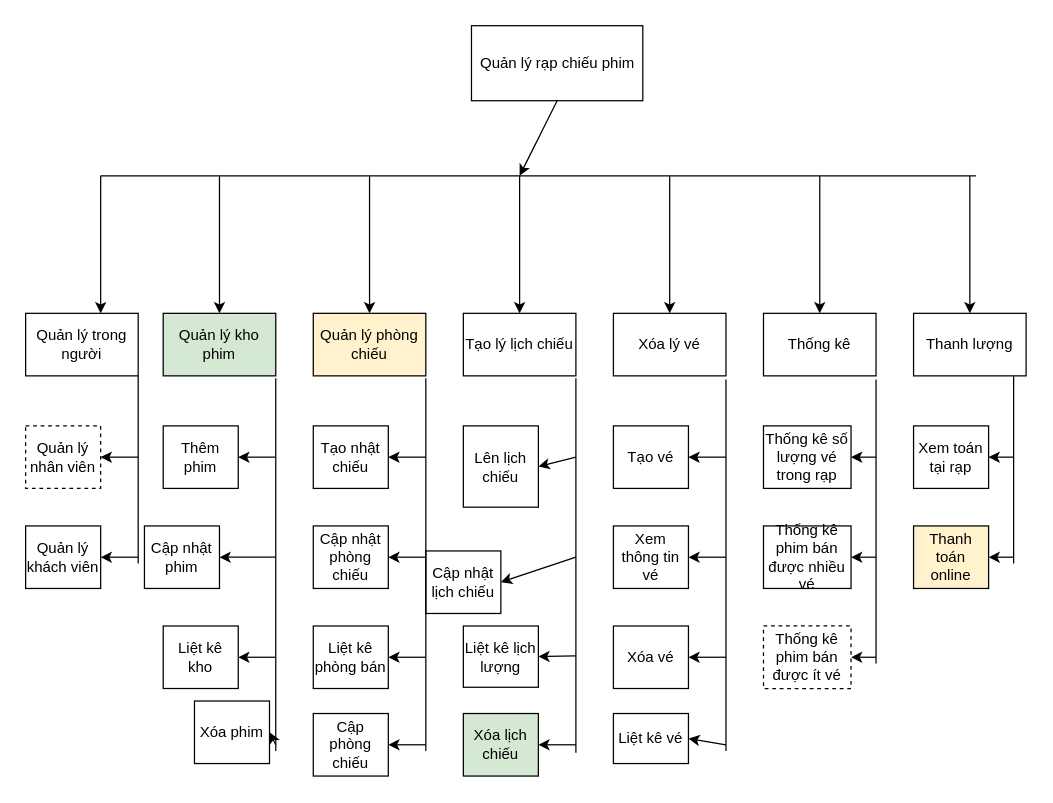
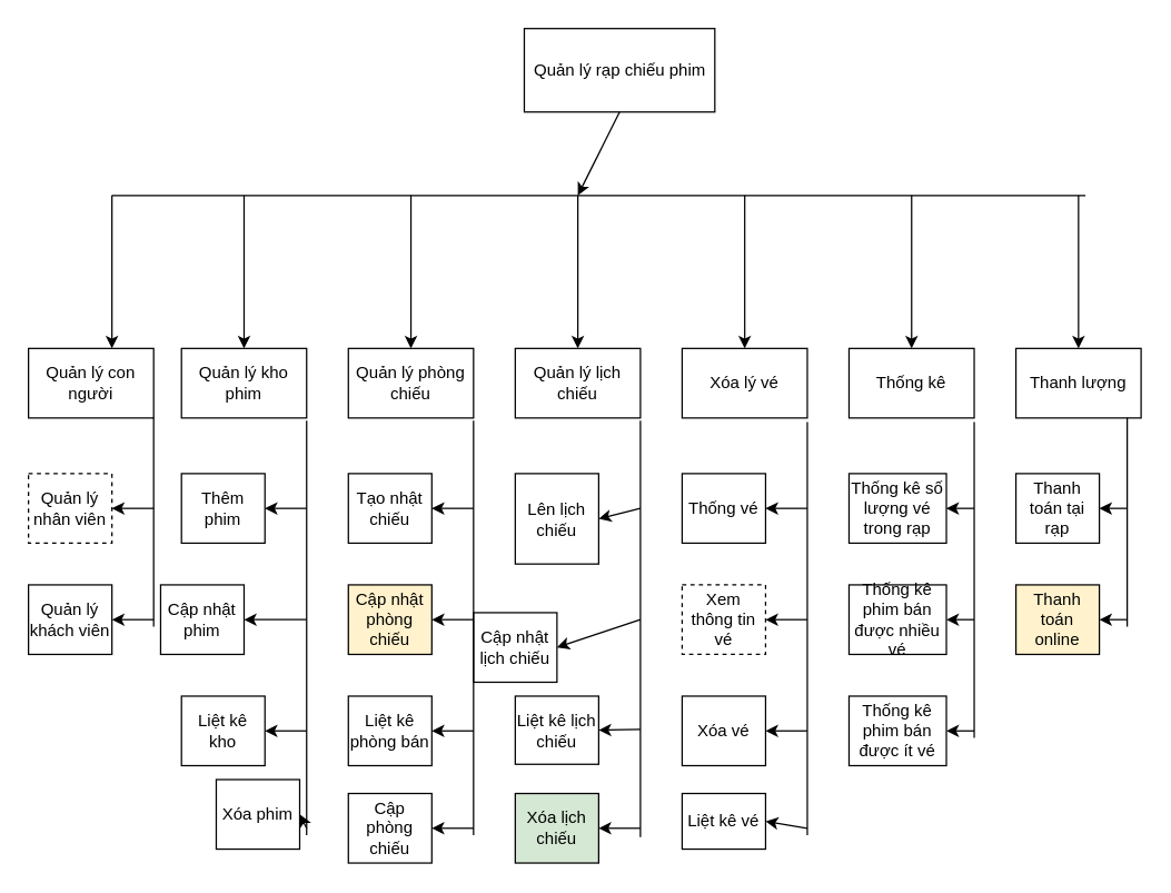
  <mxCell id="0" />
  <mxCell id="1" parent="0" />
  <mxCell id="2" value="Quản lý rạp chiếu phim" style="rounded=0;whiteSpace=wrap;html=1;" parent="1" vertex="1"><mxGeometry x="376.5" y="20" width="137" height="60" as="geometry" /></mxCell>
  <mxCell id="3" value="" style="endArrow=none;html=1;" parent="1" edge="1"><mxGeometry width="50" height="50" relative="1" as="geometry"><mxPoint x="80" y="140" as="sourcePoint" /><mxPoint x="780" y="140" as="targetPoint" /></mxGeometry></mxCell>
  <mxCell id="4" value="" style="endArrow=classic;html=1;exitX=0.5;exitY=1;exitDx=0;exitDy=0;" parent="1" source="2" edge="1"><mxGeometry width="50" height="50" relative="1" as="geometry"><mxPoint x="140" y="210" as="sourcePoint" /><mxPoint x="415" y="140" as="targetPoint" /></mxGeometry></mxCell>
- <mxCell id="5" value="Quản lý trong người" style="rounded=0;whiteSpace=wrap;html=1;" parent="1" vertex="1"><mxGeometry y="250" width="90" height="50" as="geometry" x="20" /></mxCell>
- <mxCell id="6" value="Quản lý kho phim" style="rounded=0;whiteSpace=wrap;html=1;fillColor=#d5e8d4;" parent="1" vertex="1"><mxGeometry x="130" y="250" width="90" height="50" as="geometry" /></mxCell>
- <mxCell id="7" value="Quản lý phòng chiếu" style="rounded=0;whiteSpace=wrap;html=1;fillColor=#fff2cc;" parent="1" vertex="1"><mxGeometry x="250" y="250" width="90" height="50" as="geometry" /></mxCell>
- <mxCell id="8" value="Tạo lý lịch chiếu" style="rounded=0;whiteSpace=wrap;html=1;" parent="1" vertex="1"><mxGeometry x="370" y="250" width="90" height="50" as="geometry" /></mxCell>
+ <mxCell id="5" value="Quản lý con người" style="rounded=0;whiteSpace=wrap;html=1;" parent="1" vertex="1"><mxGeometry y="250" width="90" height="50" as="geometry" x="20" /></mxCell>
+ <mxCell id="6" value="Quản lý kho phim" style="rounded=0;whiteSpace=wrap;html=1;" parent="1" vertex="1"><mxGeometry x="130" y="250" width="90" height="50" as="geometry" /></mxCell>
+ <mxCell id="7" value="Quản lý phòng chiếu" style="rounded=0;whiteSpace=wrap;html=1;" parent="1" vertex="1"><mxGeometry x="250" y="250" width="90" height="50" as="geometry" /></mxCell>
+ <mxCell id="8" value="Quản lý lịch chiếu" style="rounded=0;whiteSpace=wrap;html=1;" parent="1" vertex="1"><mxGeometry x="370" y="250" width="90" height="50" as="geometry" /></mxCell>
  <mxCell id="9" value="Xóa lý vé" style="rounded=0;whiteSpace=wrap;html=1;" parent="1" vertex="1"><mxGeometry x="490" y="250" width="90" height="50" as="geometry" /></mxCell>
  <mxCell id="10" value="Thống kê" style="rounded=0;whiteSpace=wrap;html=1;" parent="1" vertex="1"><mxGeometry x="610" y="250" width="90" height="50" as="geometry" /></mxCell>
  <mxCell id="11" value="" style="endArrow=classic;html=1;" parent="1" edge="1"><mxGeometry width="50" height="50" relative="1" as="geometry"><mxPoint x="80" y="140" as="sourcePoint" /><mxPoint x="80" y="250" as="targetPoint" /></mxGeometry></mxCell>
  <mxCell id="12" value="" style="endArrow=classic;html=1;" parent="1" target="6" edge="1"><mxGeometry width="50" height="50" relative="1" as="geometry"><mxPoint x="175" y="140" as="sourcePoint" /><mxPoint x="80" y="320" as="targetPoint" /></mxGeometry></mxCell>
  <mxCell id="13" value="" style="endArrow=classic;html=1;entryX=0.5;entryY=0;entryDx=0;entryDy=0;" parent="1" target="7" edge="1"><mxGeometry width="50" height="50" relative="1" as="geometry"><mxPoint x="295" y="140" as="sourcePoint" /><mxPoint x="80" y="320" as="targetPoint" /></mxGeometry></mxCell>
  <mxCell id="14" value="" style="endArrow=classic;html=1;entryX=0.5;entryY=0;entryDx=0;entryDy=0;" parent="1" target="8" edge="1"><mxGeometry width="50" height="50" relative="1" as="geometry"><mxPoint x="415" y="140" as="sourcePoint" /><mxPoint x="80" y="320" as="targetPoint" /></mxGeometry></mxCell>
  <mxCell id="15" value="" style="endArrow=classic;html=1;entryX=0.5;entryY=0;entryDx=0;entryDy=0;" parent="1" target="9" edge="1"><mxGeometry width="50" height="50" relative="1" as="geometry"><mxPoint x="535" y="140" as="sourcePoint" /><mxPoint x="110" y="320" as="targetPoint" /></mxGeometry></mxCell>
  <mxCell id="16" value="" style="endArrow=classic;html=1;entryX=0.5;entryY=0;entryDx=0;entryDy=0;" parent="1" target="10" edge="1"><mxGeometry width="50" height="50" relative="1" as="geometry"><mxPoint x="655" y="140" as="sourcePoint" /><mxPoint x="110" y="320" as="targetPoint" /></mxGeometry></mxCell>
  <mxCell id="17" value="Quản lý nhân viên" style="rounded=0;whiteSpace=wrap;html=1;dashed=1;" parent="1" vertex="1"><mxGeometry y="340" width="60" height="50" as="geometry" x="20" /></mxCell>
  <mxCell id="18" value="Quản lý khách viên" style="rounded=0;whiteSpace=wrap;html=1;" parent="1" vertex="1"><mxGeometry y="420" width="60" height="50" as="geometry" x="20" /></mxCell>
  <mxCell id="19" value="" style="endArrow=none;html=1;" parent="1" edge="1"><mxGeometry width="50" height="50" relative="1" as="geometry"><mxPoint x="110" y="450" as="sourcePoint" /><mxPoint x="110" y="300" as="targetPoint" /></mxGeometry></mxCell>
  <mxCell id="20" value="" style="endArrow=classic;html=1;entryX=1;entryY=0.5;entryDx=0;entryDy=0;" parent="1" target="17" edge="1"><mxGeometry width="50" height="50" relative="1" as="geometry"><mxPoint x="110" y="365" as="sourcePoint" /><mxPoint x="80" y="490" as="targetPoint" /></mxGeometry></mxCell>
  <mxCell id="21" value="" style="endArrow=classic;html=1;entryX=1;entryY=0.5;entryDx=0;entryDy=0;" parent="1" target="18" edge="1"><mxGeometry width="50" height="50" relative="1" as="geometry"><mxPoint x="110" y="445" as="sourcePoint" /><mxPoint x="80" y="490" as="targetPoint" /></mxGeometry></mxCell>
  <mxCell id="22" value="Thêm phim" style="rounded=0;whiteSpace=wrap;html=1;" parent="1" vertex="1"><mxGeometry x="130" y="340" width="60" height="50" as="geometry" /></mxCell>
  <mxCell id="23" value="Cập nhật phim" style="rounded=0;whiteSpace=wrap;html=1;" parent="1" vertex="1"><mxGeometry x="115" y="420" width="60" height="50" as="geometry" /></mxCell>
  <mxCell id="24" value="" style="endArrow=none;html=1;" parent="1" edge="1"><mxGeometry width="50" height="50" relative="1" as="geometry"><mxPoint x="220" y="600" as="sourcePoint" /><mxPoint x="220" y="302" as="targetPoint" /></mxGeometry></mxCell>
  <mxCell id="25" value="" style="endArrow=classic;html=1;entryX=1;entryY=0.5;entryDx=0;entryDy=0;" parent="1" target="22" edge="1"><mxGeometry width="50" height="50" relative="1" as="geometry"><mxPoint x="220" y="365" as="sourcePoint" /><mxPoint x="80" y="490" as="targetPoint" /></mxGeometry></mxCell>
  <mxCell id="26" value="" style="endArrow=classic;html=1;entryX=1;entryY=0.5;entryDx=0;entryDy=0;" parent="1" target="23" edge="1"><mxGeometry width="50" height="50" relative="1" as="geometry"><mxPoint x="220" y="445" as="sourcePoint" /><mxPoint x="80" y="490" as="targetPoint" /></mxGeometry></mxCell>
  <mxCell id="27" value="Tạo nhật chiếu" style="rounded=0;whiteSpace=wrap;html=1;" parent="1" vertex="1"><mxGeometry x="250" y="340" width="60" height="50" as="geometry" /></mxCell>
- <mxCell id="28" value="Cập nhật phòng chiếu" style="rounded=0;whiteSpace=wrap;html=1;" parent="1" vertex="1"><mxGeometry x="250" y="420" width="60" height="50" as="geometry" /></mxCell>
+ <mxCell id="28" value="Cập nhật phòng chiếu" style="rounded=0;whiteSpace=wrap;html=1;fillColor=#fff2cc;" parent="1" vertex="1"><mxGeometry x="250" y="420" width="60" height="50" as="geometry" /></mxCell>
  <mxCell id="29" value="Lên lịch chiếu" style="rounded=0;whiteSpace=wrap;html=1;" parent="1" vertex="1"><mxGeometry x="370" y="340" width="60" height="65" as="geometry" /></mxCell>
  <mxCell id="30" value="Cập nhật lịch chiếu" style="rounded=0;whiteSpace=wrap;html=1;" parent="1" vertex="1"><mxGeometry x="340" y="440" width="60" height="50" as="geometry" /></mxCell>
- <mxCell id="31" value="Tạo vé" style="rounded=0;whiteSpace=wrap;html=1;" parent="1" vertex="1"><mxGeometry x="490" y="340" width="60" height="50" as="geometry" /></mxCell>
- <mxCell id="32" value="Xem thông tin vé" style="rounded=0;whiteSpace=wrap;html=1;" parent="1" vertex="1"><mxGeometry x="490" y="420" width="60" height="50" as="geometry" /></mxCell>
+ <mxCell id="31" value="Thống vé" style="rounded=0;whiteSpace=wrap;html=1;" parent="1" vertex="1"><mxGeometry x="490" y="340" width="60" height="50" as="geometry" /></mxCell>
+ <mxCell id="32" value="Xem thông tin vé" style="rounded=0;whiteSpace=wrap;html=1;dashed=1;" parent="1" vertex="1"><mxGeometry x="490" y="420" width="60" height="50" as="geometry" /></mxCell>
  <mxCell id="33" value="Thống kê số lượng vé trong rạp" style="rounded=0;whiteSpace=wrap;html=1;" parent="1" vertex="1"><mxGeometry x="610" y="340" width="70" height="50" as="geometry" /></mxCell>
  <mxCell id="34" value="Thống kê phim bán được nhiều vé" style="rounded=0;whiteSpace=wrap;html=1;" parent="1" vertex="1"><mxGeometry x="610" y="420" width="70" height="50" as="geometry" /></mxCell>
- <mxCell id="35" value="Thống kê phim bán được ít vé" style="rounded=0;whiteSpace=wrap;html=1;dashed=1;" parent="1" vertex="1"><mxGeometry x="610" y="500" width="70" height="50" as="geometry" /></mxCell>
+ <mxCell id="35" value="Thống kê phim bán được ít vé" style="rounded=0;whiteSpace=wrap;html=1;" parent="1" vertex="1"><mxGeometry x="610" y="500" width="70" height="50" as="geometry" /></mxCell>
  <mxCell id="36" value="Xóa vé" style="rounded=0;whiteSpace=wrap;html=1;" parent="1" vertex="1"><mxGeometry x="490" y="500" width="60" height="50" as="geometry" /></mxCell>
  <mxCell id="37" value="" style="endArrow=none;html=1;" parent="1" edge="1"><mxGeometry width="50" height="50" relative="1" as="geometry"><mxPoint x="340" y="600" as="sourcePoint" /><mxPoint x="340" y="302" as="targetPoint" /></mxGeometry></mxCell>
  <mxCell id="38" value="" style="endArrow=classic;html=1;entryX=1;entryY=0.5;entryDx=0;entryDy=0;" parent="1" target="27" edge="1"><mxGeometry width="50" height="50" relative="1" as="geometry"><mxPoint x="340" y="365" as="sourcePoint" /><mxPoint x="200" y="570" as="targetPoint" /></mxGeometry></mxCell>
  <mxCell id="39" value="" style="endArrow=classic;html=1;entryX=1;entryY=0.5;entryDx=0;entryDy=0;" parent="1" target="28" edge="1"><mxGeometry width="50" height="50" relative="1" as="geometry"><mxPoint x="340" y="445" as="sourcePoint" /><mxPoint x="200" y="570" as="targetPoint" /></mxGeometry></mxCell>
  <mxCell id="40" value="" style="endArrow=none;html=1;" parent="1" edge="1"><mxGeometry width="50" height="50" relative="1" as="geometry"><mxPoint x="460" y="601.379" as="sourcePoint" /><mxPoint x="460" y="302" as="targetPoint" /></mxGeometry></mxCell>
  <mxCell id="41" value="" style="endArrow=classic;html=1;entryX=1;entryY=0.5;entryDx=0;entryDy=0;" parent="1" target="29" edge="1"><mxGeometry width="50" height="50" relative="1" as="geometry"><mxPoint x="460" y="365" as="sourcePoint" /><mxPoint x="200" y="570" as="targetPoint" /></mxGeometry></mxCell>
  <mxCell id="42" value="" style="endArrow=classic;html=1;entryX=1;entryY=0.5;entryDx=0;entryDy=0;" parent="1" target="30" edge="1"><mxGeometry width="50" height="50" relative="1" as="geometry"><mxPoint x="460" y="445" as="sourcePoint" /><mxPoint x="200" y="570" as="targetPoint" /></mxGeometry></mxCell>
  <mxCell id="43" value="" style="endArrow=none;html=1;" parent="1" edge="1"><mxGeometry width="50" height="50" relative="1" as="geometry"><mxPoint x="580" y="600" as="sourcePoint" /><mxPoint x="580" y="303" as="targetPoint" /></mxGeometry></mxCell>
  <mxCell id="44" value="" style="endArrow=classic;html=1;entryX=1;entryY=0.5;entryDx=0;entryDy=0;" parent="1" target="31" edge="1"><mxGeometry width="50" height="50" relative="1" as="geometry"><mxPoint x="580" y="365" as="sourcePoint" /><mxPoint x="550" y="570" as="targetPoint" /></mxGeometry></mxCell>
  <mxCell id="45" value="" style="endArrow=classic;html=1;entryX=1;entryY=0.5;entryDx=0;entryDy=0;" parent="1" target="32" edge="1"><mxGeometry width="50" height="50" relative="1" as="geometry"><mxPoint x="580" y="445" as="sourcePoint" /><mxPoint x="550" y="570" as="targetPoint" /></mxGeometry></mxCell>
  <mxCell id="46" value="" style="endArrow=classic;html=1;entryX=1;entryY=0.5;entryDx=0;entryDy=0;" parent="1" target="36" edge="1"><mxGeometry width="50" height="50" relative="1" as="geometry"><mxPoint x="580" y="525" as="sourcePoint" /><mxPoint x="550" y="570" as="targetPoint" /></mxGeometry></mxCell>
  <mxCell id="47" value="" style="endArrow=none;html=1;" parent="1" edge="1"><mxGeometry width="50" height="50" relative="1" as="geometry"><mxPoint x="700" y="530" as="sourcePoint" /><mxPoint x="700" y="303" as="targetPoint" /></mxGeometry></mxCell>
  <mxCell id="48" value="" style="endArrow=classic;html=1;entryX=1;entryY=0.5;entryDx=0;entryDy=0;" parent="1" target="33" edge="1"><mxGeometry width="50" height="50" relative="1" as="geometry"><mxPoint x="700" y="365" as="sourcePoint" /><mxPoint x="550" y="570" as="targetPoint" /></mxGeometry></mxCell>
  <mxCell id="49" value="" style="endArrow=classic;html=1;entryX=1;entryY=0.5;entryDx=0;entryDy=0;" parent="1" target="34" edge="1"><mxGeometry width="50" height="50" relative="1" as="geometry"><mxPoint x="700" y="445" as="sourcePoint" /><mxPoint x="550" y="570" as="targetPoint" /></mxGeometry></mxCell>
  <mxCell id="50" value="" style="endArrow=classic;html=1;entryX=1;entryY=0.5;entryDx=0;entryDy=0;" parent="1" target="35" edge="1"><mxGeometry width="50" height="50" relative="1" as="geometry"><mxPoint x="700" y="525" as="sourcePoint" /><mxPoint x="550" y="570" as="targetPoint" /></mxGeometry></mxCell>
  <mxCell id="51" value="Xóa phim" style="rounded=0;whiteSpace=wrap;html=1;" parent="1" vertex="1"><mxGeometry x="155" y="560" width="60" height="50" as="geometry" /></mxCell>
  <mxCell id="52" value="" style="endArrow=classic;html=1;entryX=1;entryY=0.5;entryDx=0;entryDy=0;" parent="1" target="51" edge="1"><mxGeometry width="50" height="50" relative="1" as="geometry"><mxPoint x="220" y="595" as="sourcePoint" /><mxPoint x="189.862" y="584.172" as="targetPoint" /></mxGeometry></mxCell>
  <mxCell id="53" value="Thanh lượng" style="rounded=0;whiteSpace=wrap;html=1;" vertex="1" parent="1"><mxGeometry x="730" y="250" width="90" height="50" as="geometry" /></mxCell>
  <mxCell id="54" value="Liệt kê kho" style="rounded=0;whiteSpace=wrap;html=1;" vertex="1" parent="1"><mxGeometry x="130" y="500" width="60" height="50" as="geometry" /></mxCell>
  <mxCell id="55" value="" style="endArrow=classic;html=1;entryX=1;entryY=0.5;entryDx=0;entryDy=0;" edge="1" parent="1" target="54"><mxGeometry width="50" height="50" relative="1" as="geometry"><mxPoint x="220" y="525" as="sourcePoint" /><mxPoint x="90" y="490" as="targetPoint" /></mxGeometry></mxCell>
  <mxCell id="56" value="Liệt kê phòng bán" style="rounded=0;whiteSpace=wrap;html=1;" vertex="1" parent="1"><mxGeometry x="250" y="500" width="60" height="50" as="geometry" /></mxCell>
  <mxCell id="57" value="Cập phòng chiếu" style="rounded=0;whiteSpace=wrap;html=1;" vertex="1" parent="1"><mxGeometry x="250" y="570" width="60" height="50" as="geometry" /></mxCell>
  <mxCell id="58" value="" style="endArrow=classic;html=1;entryX=1;entryY=0.5;entryDx=0;entryDy=0;" edge="1" parent="1" target="56"><mxGeometry width="50" height="50" relative="1" as="geometry"><mxPoint x="340" y="525" as="sourcePoint" /><mxPoint x="80" y="550" as="targetPoint" /></mxGeometry></mxCell>
  <mxCell id="59" value="" style="endArrow=classic;html=1;entryX=1;entryY=0.5;entryDx=0;entryDy=0;" edge="1" parent="1" target="57"><mxGeometry width="50" height="50" relative="1" as="geometry"><mxPoint x="340" y="595" as="sourcePoint" /><mxPoint x="390" y="630" as="targetPoint" /></mxGeometry></mxCell>
- <mxCell id="60" value="Liệt kê lịch lượng" style="rounded=0;whiteSpace=wrap;html=1;" vertex="1" parent="1"><mxGeometry x="370" y="500" width="60" height="49" as="geometry" /></mxCell>
+ <mxCell id="60" value="Liệt kê lịch chiếu" style="rounded=0;whiteSpace=wrap;html=1;" vertex="1" parent="1"><mxGeometry x="370" y="500" width="60" height="49" as="geometry" /></mxCell>
  <mxCell id="61" value="Xóa lịch chiếu" style="rounded=0;whiteSpace=wrap;html=1;fillColor=#d5e8d4;" vertex="1" parent="1"><mxGeometry x="370" y="570" width="60" height="50" as="geometry" /></mxCell>
  <mxCell id="62" value="" style="endArrow=classic;html=1;entryX=1;entryY=0.5;entryDx=0;entryDy=0;" edge="1" parent="1" target="60"><mxGeometry width="50" height="50" relative="1" as="geometry"><mxPoint x="460" y="524" as="sourcePoint" /><mxPoint x="560" y="530" as="targetPoint" /></mxGeometry></mxCell>
  <mxCell id="63" value="" style="endArrow=classic;html=1;entryX=1;entryY=0.5;entryDx=0;entryDy=0;" edge="1" parent="1" target="61"><mxGeometry width="50" height="50" relative="1" as="geometry"><mxPoint x="460" y="595" as="sourcePoint" /><mxPoint x="580" y="550" as="targetPoint" /></mxGeometry></mxCell>
  <mxCell id="64" value="Liệt kê vé" style="rounded=0;whiteSpace=wrap;html=1;" vertex="1" parent="1"><mxGeometry x="490" y="570" width="60" height="40" as="geometry" /></mxCell>
  <mxCell id="65" value="" style="endArrow=classic;html=1;entryX=1;entryY=0.5;entryDx=0;entryDy=0;" edge="1" parent="1" target="64"><mxGeometry width="50" height="50" relative="1" as="geometry"><mxPoint x="580" y="595" as="sourcePoint" /><mxPoint x="660" y="560" as="targetPoint" /></mxGeometry></mxCell>
- <mxCell id="66" value="Xem toán tại rạp" style="rounded=0;whiteSpace=wrap;html=1;" vertex="1" parent="1"><mxGeometry x="730" y="340" width="60" height="50" as="geometry" /></mxCell>
+ <mxCell id="66" value="Thanh toán tại rạp" style="rounded=0;whiteSpace=wrap;html=1;" vertex="1" parent="1"><mxGeometry x="730" y="340" width="60" height="50" as="geometry" /></mxCell>
  <mxCell id="67" value="Thanh toán online" style="rounded=0;whiteSpace=wrap;html=1;fillColor=#fff2cc;" vertex="1" parent="1"><mxGeometry x="730" y="420" width="60" height="50" as="geometry" /></mxCell>
  <mxCell id="68" value="" style="endArrow=none;html=1;entryX=0.889;entryY=1;entryDx=0;entryDy=0;entryPerimeter=0;" edge="1" parent="1" target="53"><mxGeometry width="50" height="50" relative="1" as="geometry"><mxPoint x="810" y="450" as="sourcePoint" /><mxPoint x="860" y="390" as="targetPoint" /></mxGeometry></mxCell>
  <mxCell id="69" value="" style="endArrow=classic;html=1;entryX=1;entryY=0.5;entryDx=0;entryDy=0;" edge="1" parent="1" target="66"><mxGeometry width="50" height="50" relative="1" as="geometry"><mxPoint x="810" y="365" as="sourcePoint" /><mxPoint x="790" y="520" as="targetPoint" /></mxGeometry></mxCell>
  <mxCell id="70" value="" style="endArrow=classic;html=1;entryX=1;entryY=0.5;entryDx=0;entryDy=0;" edge="1" parent="1" target="67"><mxGeometry width="50" height="50" relative="1" as="geometry"><mxPoint x="810" y="445" as="sourcePoint" /><mxPoint x="780" y="500" as="targetPoint" /></mxGeometry></mxCell>
  <mxCell id="71" value="" style="endArrow=classic;html=1;entryX=0.5;entryY=0;entryDx=0;entryDy=0;" edge="1" parent="1" target="53"><mxGeometry width="50" height="50" relative="1" as="geometry"><mxPoint x="775" y="140" as="sourcePoint" /><mxPoint x="650" y="60" as="targetPoint" /></mxGeometry></mxCell>
